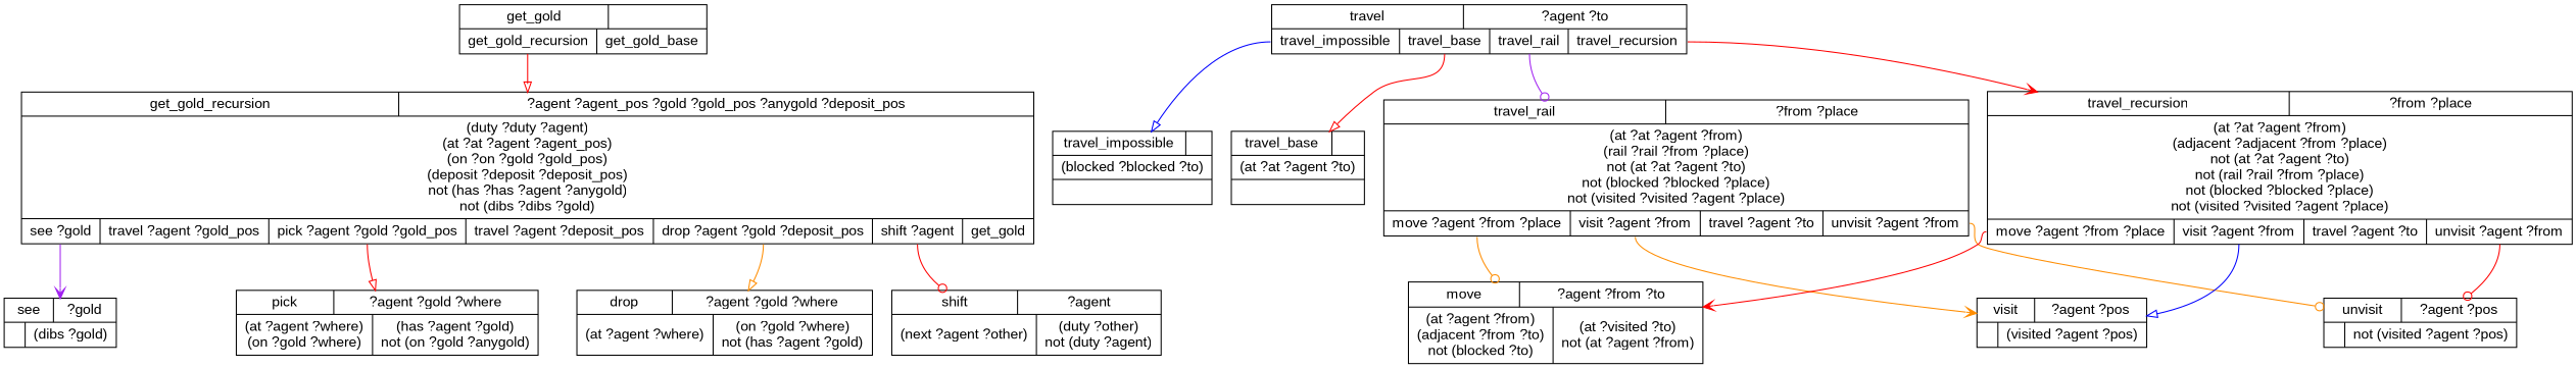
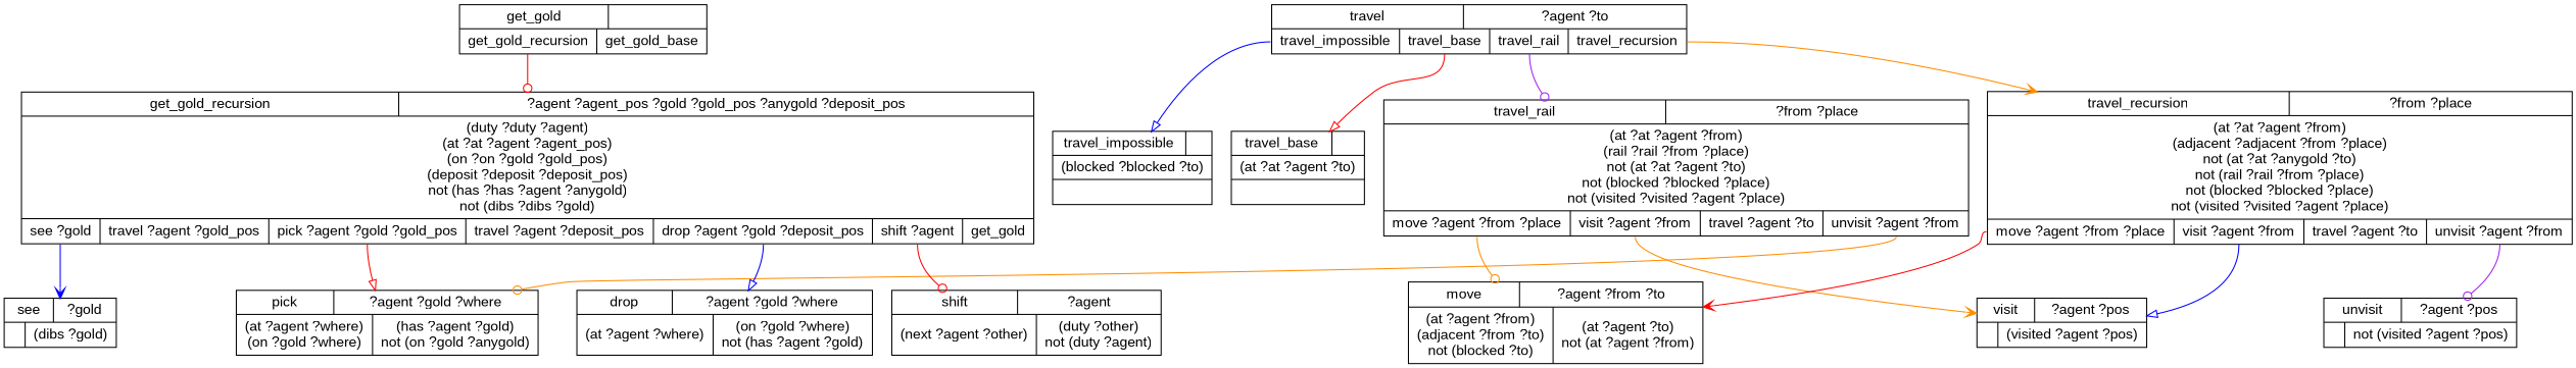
  digraph {
    fontname="Liberation Sans"
    node [fontname="Liberation Sans" shape=record]
    edge [arrowhead=odot color=red fontname="Liberation Sans" tailport=n0]
-   n1 [label="{{move|?agent ?from ?to}|{(at ?agent ?from)\n(adjacent ?from ?to)\nnot (blocked ?to)\n|(at ?visited ?to)\nnot (at ?agent ?from)\n}}"]
+   n1 [label="{{move|?agent ?from ?to}|{(at ?agent ?from)\n(adjacent ?from ?to)\nnot (blocked ?to)\n|(at ?agent ?to)\nnot (at ?agent ?from)\n}}"]
    n2 [label="{{pick|?agent ?gold ?where}|{(at ?agent ?where)\n(on ?gold ?where)\n|(has ?agent ?gold)\nnot (on ?gold ?anygold)\n}}"]
    n3 [label="{{drop|?agent ?gold ?where}|{(at ?agent ?where)\n|(on ?gold ?where)\nnot (has ?agent ?gold)\n}}"]
    n4 [label="{{visit|?agent ?pos}|{|(visited ?agent ?pos)\n}}"]
    n5 [label="{{unvisit|?agent ?pos}|{|not (visited ?agent ?pos)\n}}"]
    n6 [label="{{see|?gold}|{|(dibs ?gold)\n}}"]
    n7 [label="{{shift|?agent}|{(next ?agent ?other)\n|(duty ?other)\nnot (duty ?agent)\n}}"]
    n8 [label="{{travel|?agent ?to}|{<n0>travel_impossible|<n1>travel_base|<n2>travel_rail|<n3>travel_recursion}}"]
    n9 [label="{{travel_impossible|}|(blocked ?blocked ?to)\n|{}}"]
    n10 [label="{{travel_base|}|(at ?at ?agent ?to)\n|{}}"]
    n11 [label="{{travel_rail|?from ?place}|(at ?at ?agent ?from)\n(rail ?rail ?from ?place)\nnot (at ?at ?agent ?to)\nnot (blocked ?blocked ?place)\nnot (visited ?visited ?agent ?place)\n|{<n0>move ?agent ?from ?place|<n1>visit ?agent ?from|<n2>travel ?agent ?to|<n3>unvisit ?agent ?from}}"]
-   n12 [label="{{travel_recursion|?from ?place}|(at ?at ?agent ?from)\n(adjacent ?adjacent ?from ?place)\nnot (at ?at ?agent ?to)\nnot (rail ?rail ?from ?place)\nnot (blocked ?blocked ?place)\nnot (visited ?visited ?agent ?place)\n|{<n0>move ?agent ?from ?place|<n1>visit ?agent ?from|<n2>travel ?agent ?to|<n3>unvisit ?agent ?from}}"]
+   n12 [label="{{travel_recursion|?from ?place}|(at ?at ?agent ?from)\n(adjacent ?adjacent ?from ?place)\nnot (at ?at ?anygold ?to)\nnot (rail ?rail ?from ?place)\nnot (blocked ?blocked ?place)\nnot (visited ?visited ?agent ?place)\n|{<n0>move ?agent ?from ?place|<n1>visit ?agent ?from|<n2>travel ?agent ?to|<n3>unvisit ?agent ?from}}"]
    n13 [label="{{get_gold|}|{<n0>get_gold_recursion|<n1>get_gold_base}}"]
    n14 [label="{{get_gold_recursion|?agent ?agent_pos ?gold ?gold_pos ?anygold ?deposit_pos}|(duty ?duty ?agent)\n(at ?at ?agent ?agent_pos)\n(on ?on ?gold ?gold_pos)\n(deposit ?deposit ?deposit_pos)\nnot (has ?has ?agent ?anygold)\nnot (dibs ?dibs ?gold)\n|{<n0>see ?gold|<n1>travel ?agent ?gold_pos|<n2>pick ?agent ?gold ?gold_pos|<n3>travel ?agent ?deposit_pos|<n4>drop ?agent ?gold ?deposit_pos|<n5>shift ?agent|<n6>get_gold}}"]
    n8 -> n9 [arrowhead=onormal color=blue]
    n8 -> n10 [arrowhead=onormal tailport=n1]
    n8 -> n11 [color=purple tailport=n2]
-   n8 -> n12 [arrowhead=vee tailport=n3]
+   n8 -> n12 [arrowhead=vee color=darkorange tailport=n3]
    n11 -> n1 [color=darkorange]
    n11 -> n4 [arrowhead=vee color=darkorange tailport=n1]
-   n11 -> n5 [color=darkorange tailport=n3]
+   n11 -> n2 [color=darkorange tailport=n3]
    n12 -> n1 [arrowhead=vee]
    n12 -> n4 [arrowhead=onormal color=blue tailport=n1]
-   n12 -> n5 [tailport=n3]
-   n13 -> n14 [arrowhead=onormal]
+   n12 -> n5 [color=purple tailport=n3]
+   n13 -> n14
    n14 -> n2 [arrowhead=onormal tailport=n2]
-   n14 -> n3 [arrowhead=onormal color=darkorange tailport=n4]
-   n14 -> n6 [arrowhead=vee color=purple]
+   n14 -> n3 [arrowhead=onormal color=blue tailport=n4]
+   n14 -> n6 [arrowhead=vee color=blue]
    n14 -> n7 [tailport=n5]
  }
